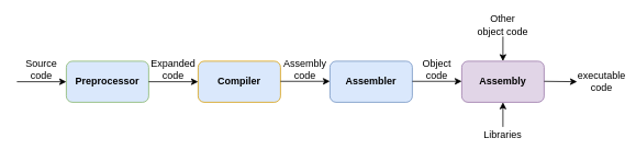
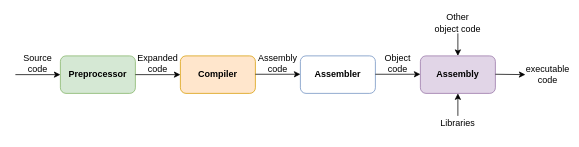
  <mxCell id="0" />
  <mxCell id="1" parent="0" />
- <mxCell id="2" value="Preprocessor" style="rounded=1;whiteSpace=wrap;html=1;fillColor=#dae8fc;strokeColor=#82b366;fontStyle=1;" vertex="1" parent="1"><mxGeometry x="80" y="74" width="100" height="50" as="geometry" /></mxCell>
- <mxCell id="3" value="Compiler" style="rounded=1;whiteSpace=wrap;html=1;fillColor=#dae8fc;strokeColor=#d79b00;fontStyle=1;" vertex="1" parent="1"><mxGeometry x="240" y="74" width="100" height="50" as="geometry" /></mxCell>
- <mxCell id="4" value="Assembler" style="rounded=1;whiteSpace=wrap;html=1;fillColor=#dae8fc;strokeColor=#6c8ebf;fontStyle=1" vertex="1" parent="1"><mxGeometry x="400" y="74" width="100" height="50" as="geometry" /></mxCell>
+ <mxCell id="2" value="Preprocessor" style="rounded=1;whiteSpace=wrap;html=1;fillColor=#d5e8d4;strokeColor=#82b366;fontStyle=1" vertex="1" parent="1"><mxGeometry x="80" y="74" width="100" height="50" as="geometry" /></mxCell>
+ <mxCell id="3" value="Compiler" style="rounded=1;whiteSpace=wrap;html=1;fillColor=#ffe6cc;strokeColor=#d79b00;fontStyle=1" vertex="1" parent="1"><mxGeometry x="240" y="74" width="100" height="50" as="geometry" /></mxCell>
+ <mxCell id="4" value="Assembler" style="rounded=1;whiteSpace=wrap;html=1;fillColor=#ffffff;strokeColor=#6c8ebf;fontStyle=1;" vertex="1" parent="1"><mxGeometry x="400" y="74" width="100" height="50" as="geometry" /></mxCell>
  <mxCell id="5" value="Assembly" style="rounded=1;whiteSpace=wrap;html=1;fillColor=#e1d5e7;strokeColor=#9673a6;fontStyle=1" vertex="1" parent="1"><mxGeometry x="560" y="74" width="100" height="50" as="geometry" /></mxCell>
  <mxCell id="6" value="" style="endArrow=classic;html=1;entryX=0;entryY=0.5;entryDx=0;entryDy=0;" edge="1" parent="1" target="2"><mxGeometry width="50" height="50" relative="1" as="geometry"><mxPoint x="20" y="99" as="sourcePoint" /><mxPoint x="180" y="74" as="targetPoint" /></mxGeometry></mxCell>
  <mxCell id="7" value="Source code" style="text;html=1;strokeColor=none;fillColor=none;align=center;verticalAlign=middle;whiteSpace=wrap;rounded=0;" vertex="1" parent="1"><mxGeometry x="30" y="74" width="40" height="20" as="geometry" /></mxCell>
  <mxCell id="8" value="" style="endArrow=classic;html=1;entryX=0;entryY=0.5;entryDx=0;entryDy=0;" edge="1" parent="1"><mxGeometry width="50" height="50" relative="1" as="geometry"><mxPoint x="180" y="99" as="sourcePoint" /><mxPoint x="240" y="99" as="targetPoint" /></mxGeometry></mxCell>
  <mxCell id="9" value="Expanded code" style="text;html=1;strokeColor=none;fillColor=none;align=center;verticalAlign=middle;whiteSpace=wrap;rounded=0;" vertex="1" parent="1"><mxGeometry x="190" y="74" width="40" height="20" as="geometry" /></mxCell>
  <mxCell id="10" value="Assembly&lt;br&gt;code" style="text;html=1;strokeColor=none;fillColor=none;align=center;verticalAlign=middle;whiteSpace=wrap;rounded=0;" vertex="1" parent="1"><mxGeometry x="350" y="74" width="40" height="20" as="geometry" /></mxCell>
  <mxCell id="11" value="" style="endArrow=classic;html=1;entryX=0;entryY=0.5;entryDx=0;entryDy=0;" edge="1" parent="1"><mxGeometry width="50" height="50" relative="1" as="geometry"><mxPoint x="340" y="98.5" as="sourcePoint" /><mxPoint x="400" y="98.5" as="targetPoint" /></mxGeometry></mxCell>
  <mxCell id="12" value="Object&lt;br&gt;code" style="text;html=1;strokeColor=none;fillColor=none;align=center;verticalAlign=middle;whiteSpace=wrap;rounded=0;" vertex="1" parent="1"><mxGeometry x="510" y="74" width="40" height="20" as="geometry" /></mxCell>
  <mxCell id="13" value="" style="endArrow=classic;html=1;entryX=0;entryY=0.5;entryDx=0;entryDy=0;" edge="1" parent="1"><mxGeometry width="50" height="50" relative="1" as="geometry"><mxPoint x="500" y="98.5" as="sourcePoint" /><mxPoint x="560" y="98.5" as="targetPoint" /></mxGeometry></mxCell>
  <mxCell id="14" value="executable&lt;br&gt;code" style="text;html=1;strokeColor=none;fillColor=none;align=center;verticalAlign=middle;whiteSpace=wrap;rounded=0;" vertex="1" parent="1"><mxGeometry x="710" y="89" width="40" height="20" as="geometry" /></mxCell>
  <mxCell id="15" value="" style="endArrow=classic;html=1;" edge="1" parent="1"><mxGeometry width="50" height="50" relative="1" as="geometry"><mxPoint x="660" y="98.5" as="sourcePoint" /><mxPoint x="700" y="99" as="targetPoint" /></mxGeometry></mxCell>
  <mxCell id="16" value="" style="endArrow=classic;html=1;entryX=0.5;entryY=0;entryDx=0;entryDy=0;" edge="1" parent="1" target="5"><mxGeometry width="50" height="50" relative="1" as="geometry"><mxPoint x="610" y="44" as="sourcePoint" /><mxPoint x="650" y="54" as="targetPoint" /></mxGeometry></mxCell>
  <mxCell id="17" value="Other object code" style="text;html=1;strokeColor=none;fillColor=none;align=center;verticalAlign=middle;whiteSpace=wrap;rounded=0;" vertex="1" parent="1"><mxGeometry x="578" y="20" width="64" height="20" as="geometry" /></mxCell>
  <mxCell id="18" value="" style="endArrow=classic;html=1;entryX=0.5;entryY=1;entryDx=0;entryDy=0;" edge="1" parent="1" target="5"><mxGeometry width="50" height="50" relative="1" as="geometry"><mxPoint x="610" y="154" as="sourcePoint" /><mxPoint x="650" y="184" as="targetPoint" /></mxGeometry></mxCell>
  <mxCell id="19" value="Libraries" style="text;html=1;strokeColor=none;fillColor=none;align=center;verticalAlign=middle;whiteSpace=wrap;rounded=0;" vertex="1" parent="1"><mxGeometry x="578" y="154" width="64" height="20" as="geometry" /></mxCell>
